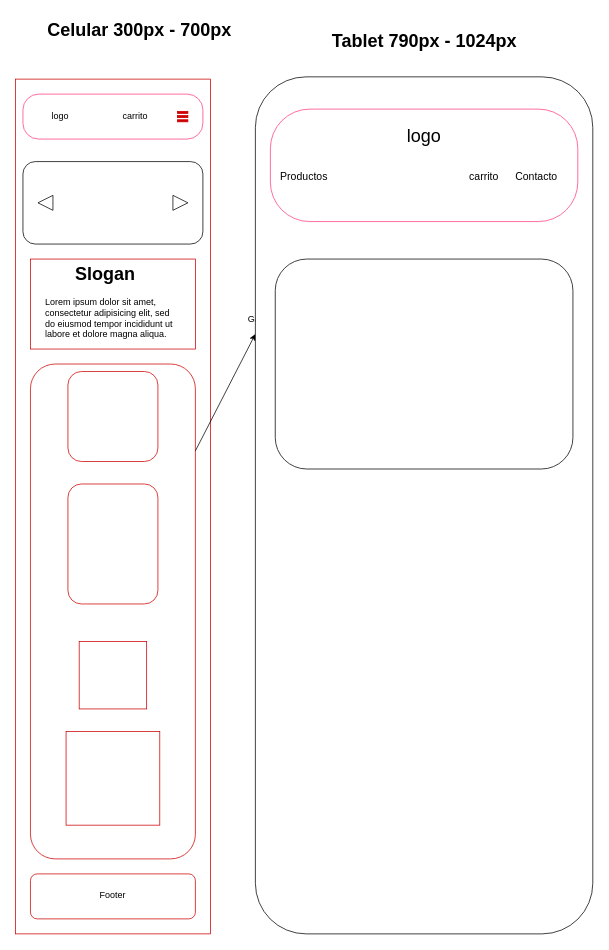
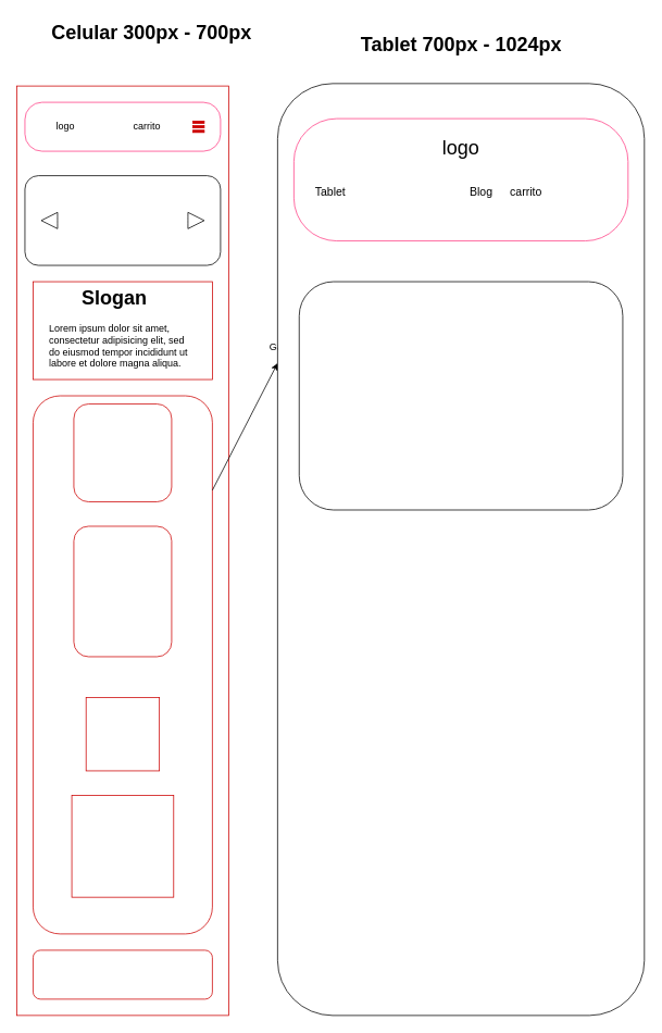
  <mxCell id="0" />
  <mxCell id="1" parent="0" />
  <mxCell id="2" value="" style="rounded=0;whiteSpace=wrap;html=1;strokeColor=#CC0000;gradientColor=none;" parent="1" vertex="1"><mxGeometry x="20" y="105" width="260" height="1140" as="geometry" /></mxCell>
  <mxCell id="3" value="" style="rounded=1;whiteSpace=wrap;html=1;strokeColor=#FF3D84;arcSize=35;" parent="1" vertex="1"><mxGeometry x="30" y="125" width="240" height="60" as="geometry" /></mxCell>
  <mxCell id="4" value="" style="shape=parallelMarker;direction=south;html=1;outlineConnect=0;strokeColor=#CC0000;fillColor=#f8cecc;" parent="1" vertex="1"><mxGeometry x="236" y="148" width="14" height="14" as="geometry" /></mxCell>
  <mxCell id="5" value="" style="rounded=1;whiteSpace=wrap;html=1;" parent="1" vertex="1"><mxGeometry x="30" y="215" width="240" height="110" as="geometry" /></mxCell>
  <mxCell id="6" value="" style="html=1;shadow=0;dashed=0;align=center;verticalAlign=middle;shape=mxgraph.arrows2.arrow;dy=0.6;dx=40;flipH=1;notch=0;" parent="1" vertex="1"><mxGeometry x="50" y="260" width="20" height="20" as="geometry" /></mxCell>
  <mxCell id="7" value="" style="html=1;shadow=0;dashed=0;align=center;verticalAlign=middle;shape=mxgraph.arrows2.arrow;dy=0.6;dx=40;flipH=1;notch=0;rotation=-180;" parent="1" vertex="1"><mxGeometry x="230" y="260" width="20" height="20" as="geometry" /></mxCell>
  <mxCell id="8" value="Celular 300px - 700px" style="text;strokeColor=none;fillColor=none;html=1;fontSize=24;fontStyle=1;verticalAlign=middle;align=center;" parent="1" vertex="1"><mxGeometry x="135" y="20" width="100" height="40" as="geometry" /></mxCell>
  <mxCell id="9" value="carrito" style="text;html=1;strokeColor=none;fillColor=none;align=center;verticalAlign=middle;whiteSpace=wrap;rounded=0;" parent="1" vertex="1"><mxGeometry x="160" y="145" width="40" height="20" as="geometry" /></mxCell>
  <mxCell id="10" value="logo" style="text;html=1;strokeColor=none;fillColor=none;align=center;verticalAlign=middle;whiteSpace=wrap;rounded=0;" parent="1" vertex="1"><mxGeometry x="60" y="145" width="40" height="20" as="geometry" /></mxCell>
  <mxCell id="11" value="" style="rounded=0;whiteSpace=wrap;html=1;strokeColor=#CC0000;gradientColor=none;" parent="1" vertex="1"><mxGeometry x="40" y="345" width="220" height="120" as="geometry" /></mxCell>
  <mxCell id="12" value="&lt;h1&gt;&amp;nbsp; &amp;nbsp; &amp;nbsp; Slogan&lt;/h1&gt;&lt;p&gt;Lorem ipsum dolor sit amet, consectetur adipisicing elit, sed do eiusmod tempor incididunt ut labore et dolore magna aliqua.&lt;/p&gt;" style="text;html=1;strokeColor=none;fillColor=none;spacing=5;spacingTop=-20;whiteSpace=wrap;overflow=hidden;rounded=0;" parent="1" vertex="1"><mxGeometry x="55" y="345" width="190" height="120" as="geometry" /></mxCell>
  <mxCell id="13" value="" style="rounded=1;whiteSpace=wrap;html=1;strokeColor=#CC0000;gradientColor=none;" parent="1" vertex="1"><mxGeometry x="40" y="485" width="220" height="660" as="geometry" /></mxCell>
  <mxCell id="14" value="" style="whiteSpace=wrap;html=1;aspect=fixed;strokeColor=#CC0000;gradientColor=none;" parent="1" vertex="1"><mxGeometry x="105" y="855" width="90" height="90" as="geometry" /></mxCell>
  <mxCell id="15" value="" style="rounded=1;whiteSpace=wrap;html=1;strokeColor=#CC0000;gradientColor=none;direction=south;" parent="1" vertex="1"><mxGeometry x="90" y="495" width="120" height="120" as="geometry" /></mxCell>
  <mxCell id="16" value="" style="whiteSpace=wrap;html=1;aspect=fixed;strokeColor=#CC0000;gradientColor=none;" parent="1" vertex="1"><mxGeometry x="87.5" y="975" width="125" height="125" as="geometry" /></mxCell>
  <mxCell id="17" value="" style="rounded=1;whiteSpace=wrap;html=1;strokeColor=#CC0000;gradientColor=none;direction=south;" parent="1" vertex="1"><mxGeometry x="90" y="645" width="120" height="160" as="geometry" /></mxCell>
  <mxCell id="18" value="" style="endArrow=classic;html=1;" parent="1" source="13" edge="1"><mxGeometry width="50" height="50" relative="1" as="geometry"><mxPoint x="350" y="575" as="sourcePoint" /><mxPoint x="340" y="445" as="targetPoint" /></mxGeometry></mxCell>
  <mxCell id="19" value="Galería" style="text;html=1;strokeColor=none;fillColor=none;align=center;verticalAlign=middle;whiteSpace=wrap;rounded=0;" parent="1" vertex="1"><mxGeometry x="330" y="415" width="40" height="20" as="geometry" /></mxCell>
  <mxCell id="20" value="" style="rounded=1;whiteSpace=wrap;html=1;strokeColor=#CC0000;gradientColor=none;" parent="1" vertex="1"><mxGeometry x="40" y="1165" width="220" height="60" as="geometry" /></mxCell>
- <mxCell id="21" value="Footer" style="text;html=1;strokeColor=none;fillColor=none;align=center;verticalAlign=middle;whiteSpace=wrap;rounded=0;" parent="1" vertex="1"><mxGeometry x="130" y="1184" width="40" height="20" as="geometry" /></mxCell>
- <mxCell id="22" value="Tablet 790px - 1024px" style="text;strokeColor=none;fillColor=none;html=1;fontSize=24;fontStyle=1;verticalAlign=middle;align=center;" parent="1" vertex="1"><mxGeometry x="515" y="35" width="100" height="40" as="geometry" /></mxCell>
+ <mxCell id="22" value="Tablet 700px - 1024px" style="text;strokeColor=none;fillColor=none;html=1;fontSize=24;fontStyle=1;verticalAlign=middle;align=center;" parent="1" vertex="1"><mxGeometry x="515" y="35" width="100" height="40" as="geometry" /></mxCell>
  <mxCell id="23" value="" style="rounded=1;whiteSpace=wrap;html=1;" vertex="1" parent="1"><mxGeometry x="340" y="102" width="450" height="1143" as="geometry" /></mxCell>
  <mxCell id="24" value="" style="rounded=1;whiteSpace=wrap;html=1;strokeColor=#FF3D84;arcSize=35;" vertex="1" parent="1"><mxGeometry x="360" y="145" width="410" height="150" as="geometry" /></mxCell>
  <mxCell id="25" value="&lt;font style=&quot;font-size: 14px&quot;&gt;carrito&lt;/font&gt;" style="text;html=1;strokeColor=none;fillColor=none;align=center;verticalAlign=middle;whiteSpace=wrap;rounded=0;" vertex="1" parent="1"><mxGeometry x="620" y="215" width="50" height="40" as="geometry" /></mxCell>
  <mxCell id="26" value="&lt;font style=&quot;font-size: 24px&quot;&gt;logo&lt;/font&gt;" style="text;html=1;strokeColor=none;fillColor=none;align=center;verticalAlign=middle;whiteSpace=wrap;rounded=0;" vertex="1" parent="1"><mxGeometry x="510" y="148" width="110" height="67" as="geometry" /></mxCell>
- <mxCell id="27" value="&lt;font style=&quot;font-size: 14px&quot;&gt;Contacto&lt;/font&gt;" style="text;html=1;strokeColor=none;fillColor=none;align=center;verticalAlign=middle;whiteSpace=wrap;rounded=0;" vertex="1" parent="1"><mxGeometry x="690" y="215" width="50" height="40" as="geometry" /></mxCell>
- <mxCell id="28" value="&lt;font style=&quot;font-size: 14px&quot;&gt;Productos&lt;/font&gt;" style="text;html=1;strokeColor=none;fillColor=none;align=center;verticalAlign=middle;whiteSpace=wrap;rounded=0;" vertex="1" parent="1"><mxGeometry x="380" y="215" width="50" height="40" as="geometry" /></mxCell>
+ <mxCell id="28" value="&lt;font style=&quot;font-size: 14px&quot;&gt;Tablet&lt;/font&gt;" style="text;html=1;strokeColor=none;fillColor=none;align=center;verticalAlign=middle;whiteSpace=wrap;rounded=0;" vertex="1" parent="1"><mxGeometry x="380" y="215" width="50" height="40" as="geometry" /></mxCell>
+ <mxCell id="29" value="&lt;font style=&quot;font-size: 14px&quot;&gt;Blog&lt;/font&gt;" style="text;html=1;strokeColor=none;fillColor=none;align=center;verticalAlign=middle;whiteSpace=wrap;rounded=0;" vertex="1" parent="1"><mxGeometry x="565" y="215" width="50" height="40" as="geometry" /></mxCell>
  <mxCell id="30" value="" style="rounded=1;whiteSpace=wrap;html=1;" vertex="1" parent="1"><mxGeometry x="366.5" y="345" width="397" height="280" as="geometry" /></mxCell>
